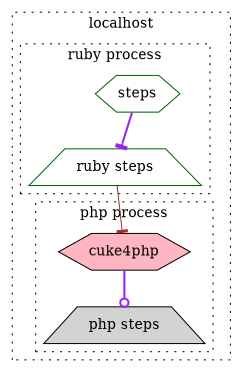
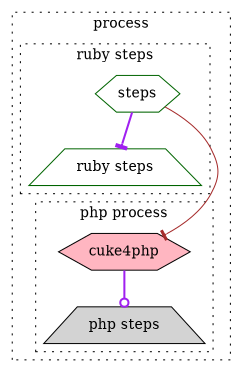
  digraph {
    concentrate=true
    node [color=darkgreen fillcolor=white shape=hexagon style=filled]
    edge [arrowhead=tee color=purple style=bold]
    n1 [label=steps]
    "ruby steps" [shape=trapezium]
    cuke4php [color=black fillcolor=lightpink]
    "php steps" [color=black fillcolor=lightgrey shape=trapezium]
    subgraph cluster_1 {
-     label=localhost
+     label=process
      style=dotted
      subgraph cluster_2 {
-       label="ruby process"
+       label="ruby steps"
        style=dotted
        n1
        "ruby steps"
      }
      subgraph cluster_3 {
        label="php process"
        style=dotted
        cuke4php
        "php steps"
      }
    }
    n1 -> "ruby steps"
-   "ruby steps" -> cuke4php [color=brown style=solid]
+   n1 -> cuke4php [color=brown style=solid]
    cuke4php -> "php steps" [arrowhead=odot]
  }
